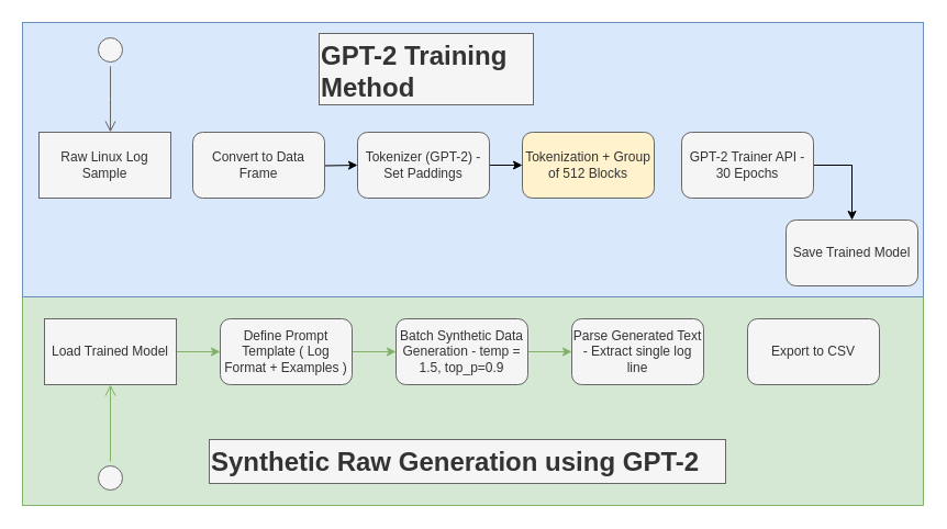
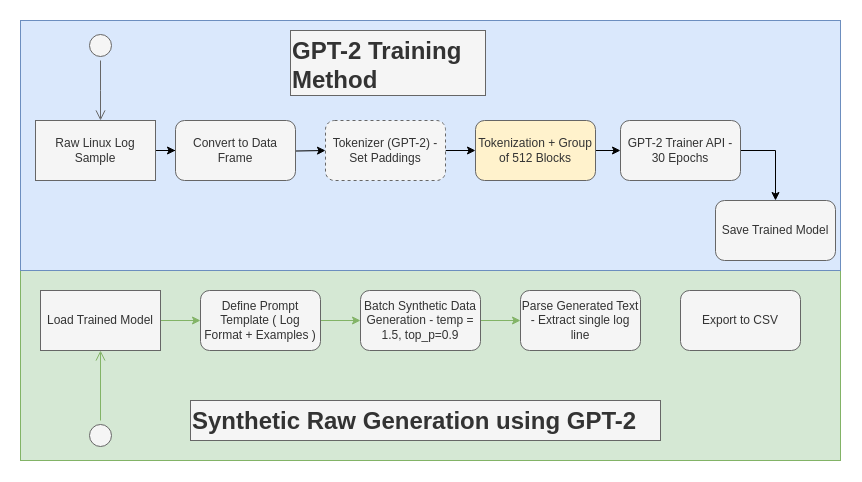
  <mxCell id="0" />
  <mxCell id="1" parent="0" />
  <mxCell id="2" value="" style="rounded=0;whiteSpace=wrap;html=1;fillColor=#d5e8d4;strokeColor=#82b366;" vertex="1" parent="1"><mxGeometry x="20" y="270" width="820" height="190" as="geometry" /></mxCell>
  <mxCell id="3" value="" style="rounded=0;whiteSpace=wrap;html=1;fillColor=#dae8fc;strokeColor=#6c8ebf;" vertex="1" parent="1"><mxGeometry x="20" y="20" width="820" height="250" as="geometry" /></mxCell>
+ <mxCell id="4" style="edgeStyle=orthogonalEdgeStyle;rounded=0;orthogonalLoop=1;jettySize=auto;html=1;entryX=0;entryY=0.5;entryDx=0;entryDy=0;" edge="1" parent="1" source="5" target="7"><mxGeometry relative="1" as="geometry" /></mxCell>
  <mxCell id="5" value="Raw Linux Log Sample" style="rounded=0;whiteSpace=wrap;html=1;fillColor=#f5f5f5;fontColor=#333333;strokeColor=#666666;" vertex="1" parent="1"><mxGeometry x="35" y="120" width="120" height="60" as="geometry" /></mxCell>
  <mxCell id="6" style="edgeStyle=orthogonalEdgeStyle;rounded=0;orthogonalLoop=1;jettySize=auto;html=1;" edge="1" parent="1" target="9"><mxGeometry relative="1" as="geometry"><mxPoint x="265" y="150" as="sourcePoint" /></mxGeometry></mxCell>
  <mxCell id="7" value="Convert to Data Frame" style="rounded=1;whiteSpace=wrap;html=1;fillColor=#f5f5f5;fontColor=#333333;strokeColor=#666666;" vertex="1" parent="1"><mxGeometry x="175" y="120" width="120" height="60" as="geometry" /></mxCell>
  <mxCell id="8" style="edgeStyle=orthogonalEdgeStyle;rounded=0;orthogonalLoop=1;jettySize=auto;html=1;" edge="1" parent="1" source="9" target="11"><mxGeometry relative="1" as="geometry" /></mxCell>
- <mxCell id="9" value="Tokenizer (GPT-2) - Set Paddings" style="rounded=1;whiteSpace=wrap;html=1;fillColor=#f5f5f5;fontColor=#333333;strokeColor=#666666;" vertex="1" parent="1"><mxGeometry x="325" y="120" width="120" height="60" as="geometry" /></mxCell>
+ <mxCell id="9" value="Tokenizer (GPT-2) - Set Paddings" style="rounded=1;whiteSpace=wrap;html=1;fillColor=#f5f5f5;fontColor=#333333;strokeColor=#666666;dashed=1;" vertex="1" parent="1"><mxGeometry x="325" y="120" width="120" height="60" as="geometry" /></mxCell>
+ <mxCell id="10" style="edgeStyle=orthogonalEdgeStyle;rounded=0;orthogonalLoop=1;jettySize=auto;html=1;entryX=0;entryY=0.5;entryDx=0;entryDy=0;" edge="1" parent="1" source="11" target="13"><mxGeometry relative="1" as="geometry" /></mxCell>
  <mxCell id="11" value="Tokenization + Group of 512 Blocks" style="rounded=1;whiteSpace=wrap;html=1;fillColor=#fff2cc;fontColor=#333333;strokeColor=#666666;" vertex="1" parent="1"><mxGeometry x="475" y="120" width="120" height="60" as="geometry" /></mxCell>
  <mxCell id="12" style="edgeStyle=orthogonalEdgeStyle;rounded=0;orthogonalLoop=1;jettySize=auto;html=1;entryX=0.5;entryY=0;entryDx=0;entryDy=0;exitX=1;exitY=0.5;exitDx=0;exitDy=0;" edge="1" parent="1" source="13" target="14"><mxGeometry relative="1" as="geometry" /></mxCell>
  <mxCell id="13" value="GPT-2 Trainer API - 30 Epochs" style="rounded=1;whiteSpace=wrap;html=1;fillColor=#f5f5f5;fontColor=#333333;strokeColor=#666666;" vertex="1" parent="1"><mxGeometry x="620" y="120" width="120" height="60" as="geometry" /></mxCell>
  <mxCell id="14" value="Save Trained Model" style="rounded=1;whiteSpace=wrap;html=1;fillColor=#f5f5f5;fontColor=#333333;strokeColor=#666666;" vertex="1" parent="1"><mxGeometry x="715" y="200" width="120" height="60" as="geometry" /></mxCell>
  <mxCell id="15" style="edgeStyle=orthogonalEdgeStyle;rounded=0;orthogonalLoop=1;jettySize=auto;html=1;fillColor=#d5e8d4;strokeColor=#82b366;" edge="1" parent="1" source="16" target="18"><mxGeometry relative="1" as="geometry" /></mxCell>
  <mxCell id="16" value="Load Trained Model" style="rounded=0;whiteSpace=wrap;html=1;fillColor=#f5f5f5;strokeColor=#666666;fontColor=#333333;" vertex="1" parent="1"><mxGeometry x="40" y="290" width="120" height="60" as="geometry" /></mxCell>
  <mxCell id="17" style="edgeStyle=orthogonalEdgeStyle;rounded=0;orthogonalLoop=1;jettySize=auto;html=1;entryX=0;entryY=0.5;entryDx=0;entryDy=0;fillColor=#d5e8d4;strokeColor=#82b366;" edge="1" parent="1" source="18" target="20"><mxGeometry relative="1" as="geometry" /></mxCell>
  <mxCell id="18" value="Define Prompt Template ( Log Format + Examples )" style="rounded=1;whiteSpace=wrap;html=1;fillColor=#f5f5f5;strokeColor=#666666;fontColor=#333333;" vertex="1" parent="1"><mxGeometry x="200" y="290" width="120" height="60" as="geometry" /></mxCell>
  <mxCell id="19" style="edgeStyle=orthogonalEdgeStyle;rounded=0;orthogonalLoop=1;jettySize=auto;html=1;fillColor=#d5e8d4;strokeColor=#82b366;" edge="1" parent="1" source="20" target="21"><mxGeometry relative="1" as="geometry" /></mxCell>
  <mxCell id="20" value="Batch Synthetic Data Generation - temp = 1.5, top_p=0.9" style="rounded=1;whiteSpace=wrap;html=1;fillColor=#f5f5f5;strokeColor=#666666;fontColor=#333333;" vertex="1" parent="1"><mxGeometry x="360" y="290" width="120" height="60" as="geometry" /></mxCell>
  <mxCell id="21" value="Parse Generated Text - Extract single log line" style="rounded=1;whiteSpace=wrap;html=1;fillColor=#f5f5f5;strokeColor=#666666;fontColor=#333333;" vertex="1" parent="1"><mxGeometry x="520" y="290" width="120" height="60" as="geometry" /></mxCell>
  <mxCell id="22" value="Export to CSV" style="rounded=1;whiteSpace=wrap;html=1;fillColor=#f5f5f5;strokeColor=#666666;fontColor=#333333;" vertex="1" parent="1"><mxGeometry x="680" y="290" width="120" height="60" as="geometry" /></mxCell>
  <mxCell id="23" value="" style="ellipse;html=1;shape=startState;fillColor=#f5f5f5;strokeColor=#666666;fontColor=#333333;" vertex="1" parent="1"><mxGeometry x="85" y="30" width="30" height="30" as="geometry" /></mxCell>
  <mxCell id="24" value="" style="edgeStyle=orthogonalEdgeStyle;html=1;verticalAlign=bottom;endArrow=open;endSize=8;strokeColor=#666666;rounded=0;fillColor=#f5f5f5;" edge="1" source="23" parent="1"><mxGeometry relative="1" as="geometry"><mxPoint x="100" y="120" as="targetPoint" /></mxGeometry></mxCell>
  <mxCell id="25" value="" style="edgeStyle=orthogonalEdgeStyle;html=1;verticalAlign=bottom;endArrow=open;endSize=8;strokeColor=#82b366;rounded=0;entryX=0.5;entryY=1;entryDx=0;entryDy=0;fillColor=#d5e8d4;" edge="1" source="26" parent="1" target="16"><mxGeometry relative="1" as="geometry"><mxPoint x="85" y="470" as="targetPoint" /><mxPoint x="85" y="540" as="sourcePoint" /></mxGeometry></mxCell>
  <mxCell id="26" value="" style="ellipse;html=1;shape=startState;fillColor=#f5f5f5;strokeColor=#666666;fontColor=#333333;" vertex="1" parent="1"><mxGeometry x="85" y="420" width="30" height="30" as="geometry" /></mxCell>
  <mxCell id="27" value="&lt;h1 style=&quot;margin-top: 0px;&quot;&gt;GPT-2 Training Method&lt;/h1&gt;" style="text;html=1;whiteSpace=wrap;overflow=hidden;rounded=0;fillColor=#f5f5f5;fontColor=#333333;strokeColor=#666666;" vertex="1" parent="1"><mxGeometry x="290" y="30" width="195" height="65" as="geometry" /></mxCell>
  <mxCell id="28" value="&lt;h1 style=&quot;margin-top: 0px;&quot;&gt;Synthetic Raw Generation using GPT-2&lt;/h1&gt;" style="text;html=1;whiteSpace=wrap;overflow=hidden;rounded=0;fillColor=#f5f5f5;strokeColor=#666666;fontColor=#333333;" vertex="1" parent="1"><mxGeometry x="190" y="400" width="470" height="40" as="geometry" /></mxCell>
